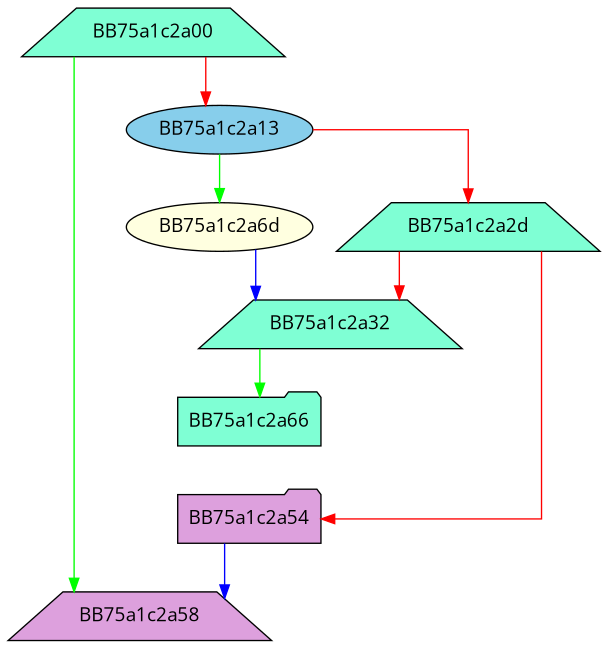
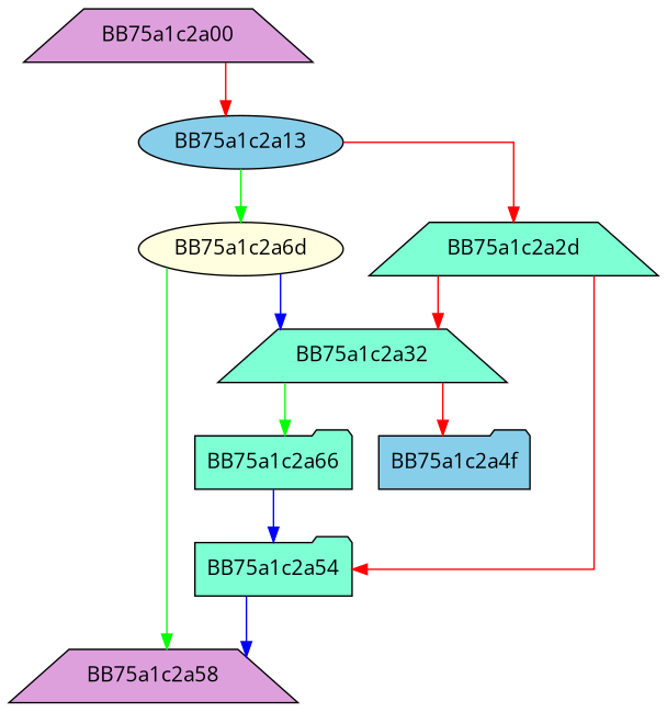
  digraph {
    fontname="Open Sans"
    splines=ortho
    node [fillcolor=plum fontname="Open Sans" shape=trapezium style=filled]
    edge [color=red fontname="Open Sans"]
-   BB75a1c2a00 [fillcolor=aquamarine]
+   BB75a1c2a00
    BB75a1c2a58
    BB75a1c2a13 [fillcolor=skyblue shape=ellipse]
    BB75a1c2a6d [fillcolor=lightyellow shape=ellipse]
    BB75a1c2a2d [fillcolor=aquamarine]
    BB75a1c2a32 [fillcolor=aquamarine]
-   BB75a1c2a54 [shape=folder]
+   BB75a1c2a54 [fillcolor=aquamarine shape=folder]
    BB75a1c2a66 [fillcolor=aquamarine shape=folder]
-   BB75a1c2a00 -> BB75a1c2a58 [color=green]
+   BB75a1c2a4f [fillcolor=skyblue shape=folder]
+   BB75a1c2a6d -> BB75a1c2a58 [color=green]
    BB75a1c2a00 -> BB75a1c2a13
    BB75a1c2a13 -> BB75a1c2a6d [color=green]
    BB75a1c2a13 -> BB75a1c2a2d
    BB75a1c2a6d -> BB75a1c2a32 [color=blue]
    BB75a1c2a2d -> BB75a1c2a32
    BB75a1c2a2d -> BB75a1c2a54
    BB75a1c2a32 -> BB75a1c2a66 [color=green]
+   BB75a1c2a32 -> BB75a1c2a4f
    BB75a1c2a54 -> BB75a1c2a58 [color=blue]
+   BB75a1c2a66 -> BB75a1c2a54 [color=blue]
  }
